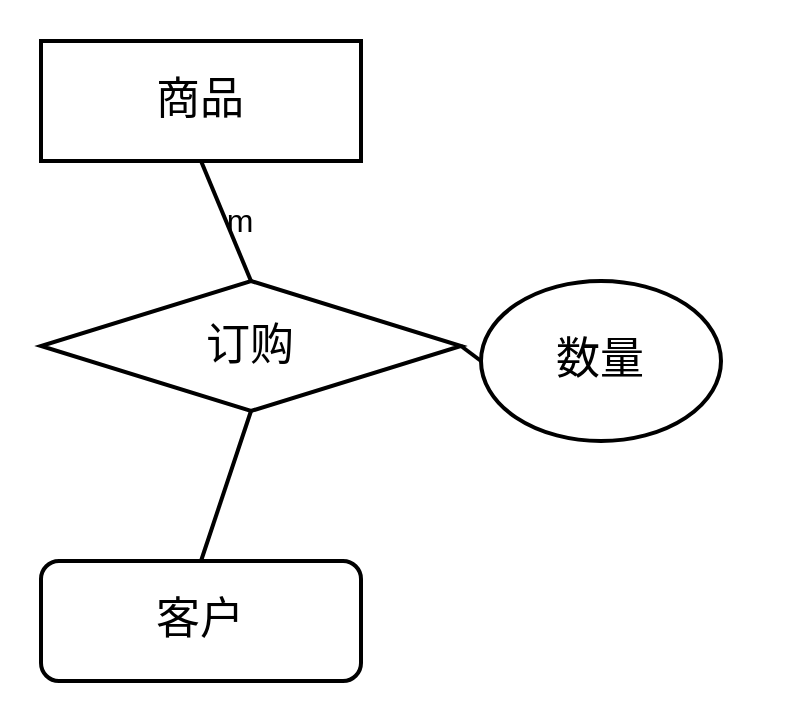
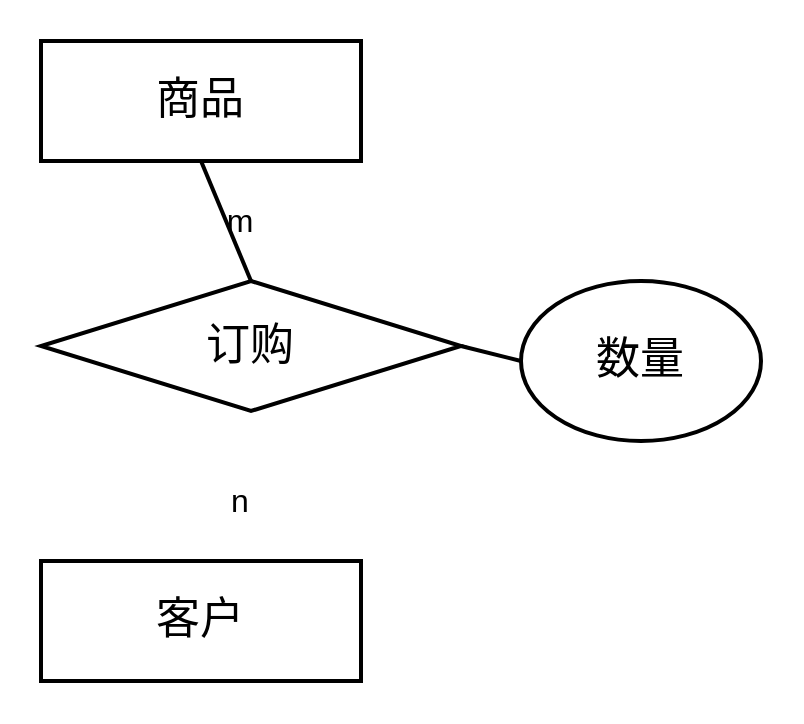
  <mxCell id="0" />
  <mxCell id="1" parent="0" />
  <mxCell id="2" value="&lt;font style=&quot;font-size: 22px&quot;&gt;订购&lt;/font&gt;" style="rhombus;whiteSpace=wrap;html=1;fillColor=none;strokeWidth=2;" vertex="1" parent="1"><mxGeometry x="20" y="140" width="210" height="65" as="geometry" /></mxCell>
- <mxCell id="3" value="&lt;font style=&quot;font-size: 22px&quot;&gt;客户&lt;/font&gt;" style="whiteSpace=wrap;html=1;strokeWidth=2;fillColor=none;rounded=1;" vertex="1" parent="1"><mxGeometry x="20" y="280" width="160" height="60" as="geometry" /></mxCell>
+ <mxCell id="3" value="&lt;font style=&quot;font-size: 22px&quot;&gt;客户&lt;/font&gt;" style="rounded=0;whiteSpace=wrap;html=1;strokeWidth=2;fillColor=none;" vertex="1" parent="1"><mxGeometry x="20" y="280" width="160" height="60" as="geometry" /></mxCell>
  <mxCell id="4" value="&lt;font style=&quot;font-size: 22px&quot;&gt;商品&lt;/font&gt;" style="rounded=0;whiteSpace=wrap;html=1;strokeWidth=2;fillColor=none;" vertex="1" parent="1"><mxGeometry x="20" y="20" width="160" height="60" as="geometry" /></mxCell>
- <mxCell id="5" value="&lt;font style=&quot;font-size: 22px&quot;&gt;数量&lt;/font&gt;" style="ellipse;whiteSpace=wrap;html=1;strokeWidth=2;fillColor=none;" vertex="1" parent="1"><mxGeometry x="240" y="140" width="120" height="80" as="geometry" /></mxCell>
+ <mxCell id="5" value="&lt;font style=&quot;font-size: 22px&quot;&gt;数量&lt;/font&gt;" style="ellipse;whiteSpace=wrap;html=1;strokeWidth=2;fillColor=none;" vertex="1" parent="1"><mxGeometry x="260" y="140" width="120" height="80" as="geometry" /></mxCell>
  <mxCell id="6" value="" style="endArrow=none;html=1;entryX=0.5;entryY=1;entryDx=0;entryDy=0;exitX=0.5;exitY=0;exitDx=0;exitDy=0;strokeWidth=2;" edge="1" parent="1" source="2" target="4"><mxGeometry width="50" height="50" relative="1" as="geometry"><mxPoint x="-30" y="190" as="sourcePoint" /><mxPoint x="20" y="140" as="targetPoint" /></mxGeometry></mxCell>
- <mxCell id="7" value="" style="endArrow=none;html=1;strokeWidth=2;entryX=0.5;entryY=1;entryDx=0;entryDy=0;exitX=0.5;exitY=0;exitDx=0;exitDy=0;" edge="1" parent="1" source="3" target="2"><mxGeometry width="50" height="50" relative="1" as="geometry"><mxPoint x="-70" y="300" as="sourcePoint" /><mxPoint x="-20" y="250" as="targetPoint" /></mxGeometry></mxCell>
  <mxCell id="8" value="" style="endArrow=none;html=1;strokeWidth=2;entryX=0;entryY=0.5;entryDx=0;entryDy=0;exitX=1;exitY=0.5;exitDx=0;exitDy=0;" edge="1" parent="1" source="2" target="5"><mxGeometry width="50" height="50" relative="1" as="geometry"><mxPoint x="230" y="260" as="sourcePoint" /><mxPoint x="280" y="210" as="targetPoint" /></mxGeometry></mxCell>
  <mxCell id="9" value="&lt;font style=&quot;font-size: 16px&quot;&gt;m&lt;/font&gt;" style="text;html=1;strokeColor=none;fillColor=none;align=center;verticalAlign=middle;whiteSpace=wrap;rounded=0;" vertex="1" parent="1"><mxGeometry x="100" y="100" width="40" height="20" as="geometry" /></mxCell>
+ <mxCell id="10" value="&lt;font style=&quot;font-size: 16px&quot;&gt;n&lt;/font&gt;" style="text;html=1;strokeColor=none;fillColor=none;align=center;verticalAlign=middle;whiteSpace=wrap;rounded=0;" vertex="1" parent="1"><mxGeometry x="100" y="240" width="40" height="20" as="geometry" /></mxCell>
